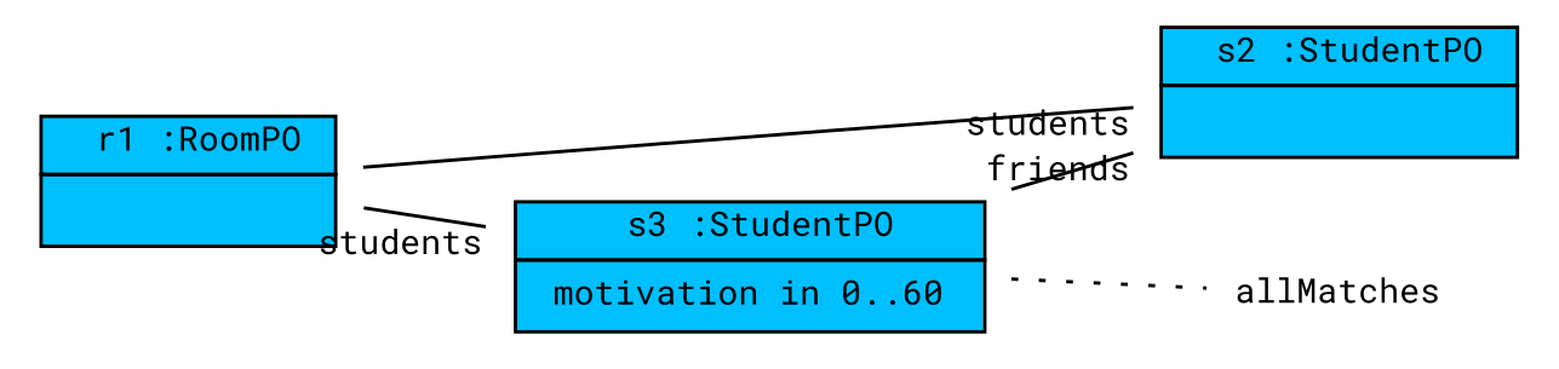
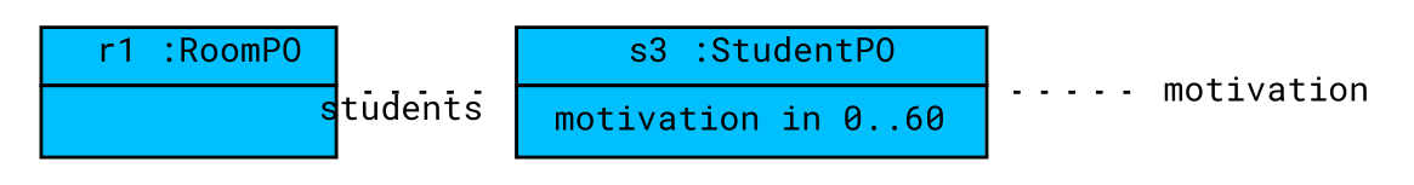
  graph {
    fontname="Roboto Mono"
    rankdir=LR
    node [fontname="Roboto Mono" fontsize=10 shape=none]
    edge [color=black fontcolor=black fontname="Roboto Mono" fontsize=10 headlabel=students style=solid]
    n1 [label=<<table border='0' cellborder='1' cellspacing='0' color='black' bgcolor='deepskyblue'>  <tr> <td align='center'> <font color='black'> r1 :RoomPO </font></td></tr> <tr> <td align='left'> <table border='0' cellborder='0' cellspacing='0' color='black'> <tr> <td>  </td></tr></table></td></tr></table>>]
-   n2 [label=<<table border='0' cellborder='1' cellspacing='0' color='black' bgcolor='deepskyblue'>  <tr> <td align='center'> <font color='black'> s2 :StudentPO </font></td></tr> <tr> <td align='left'> <table border='0' cellborder='0' cellspacing='0' color='black'> <tr> <td>  </td></tr></table></td></tr></table>>]
    n3 [label=<<table border='0' cellborder='1' cellspacing='0' color='black' bgcolor='deepskyblue'>  <tr> <td align='center'> <font color='black'> s3 :StudentPO </font></td></tr> <tr> <td align='left'> <table border='0' cellborder='0' cellspacing='0' color='black'> <tr><td><font color='black'> motivation in 0..60 </font></td></tr></table></td></tr></table>>]
-   n4 [color=gray40 label=allMatches]
-   n1 -- n2
-   n1 -- n3
-   n3 -- n2 [headlabel=friends]
+   n4 [color=gray40 label=motivation]
+   n1 -- n3 [style=dotted]
    n3 -- n4 [style=dotted color="" fontcolor="" headlabel=""]
  }
